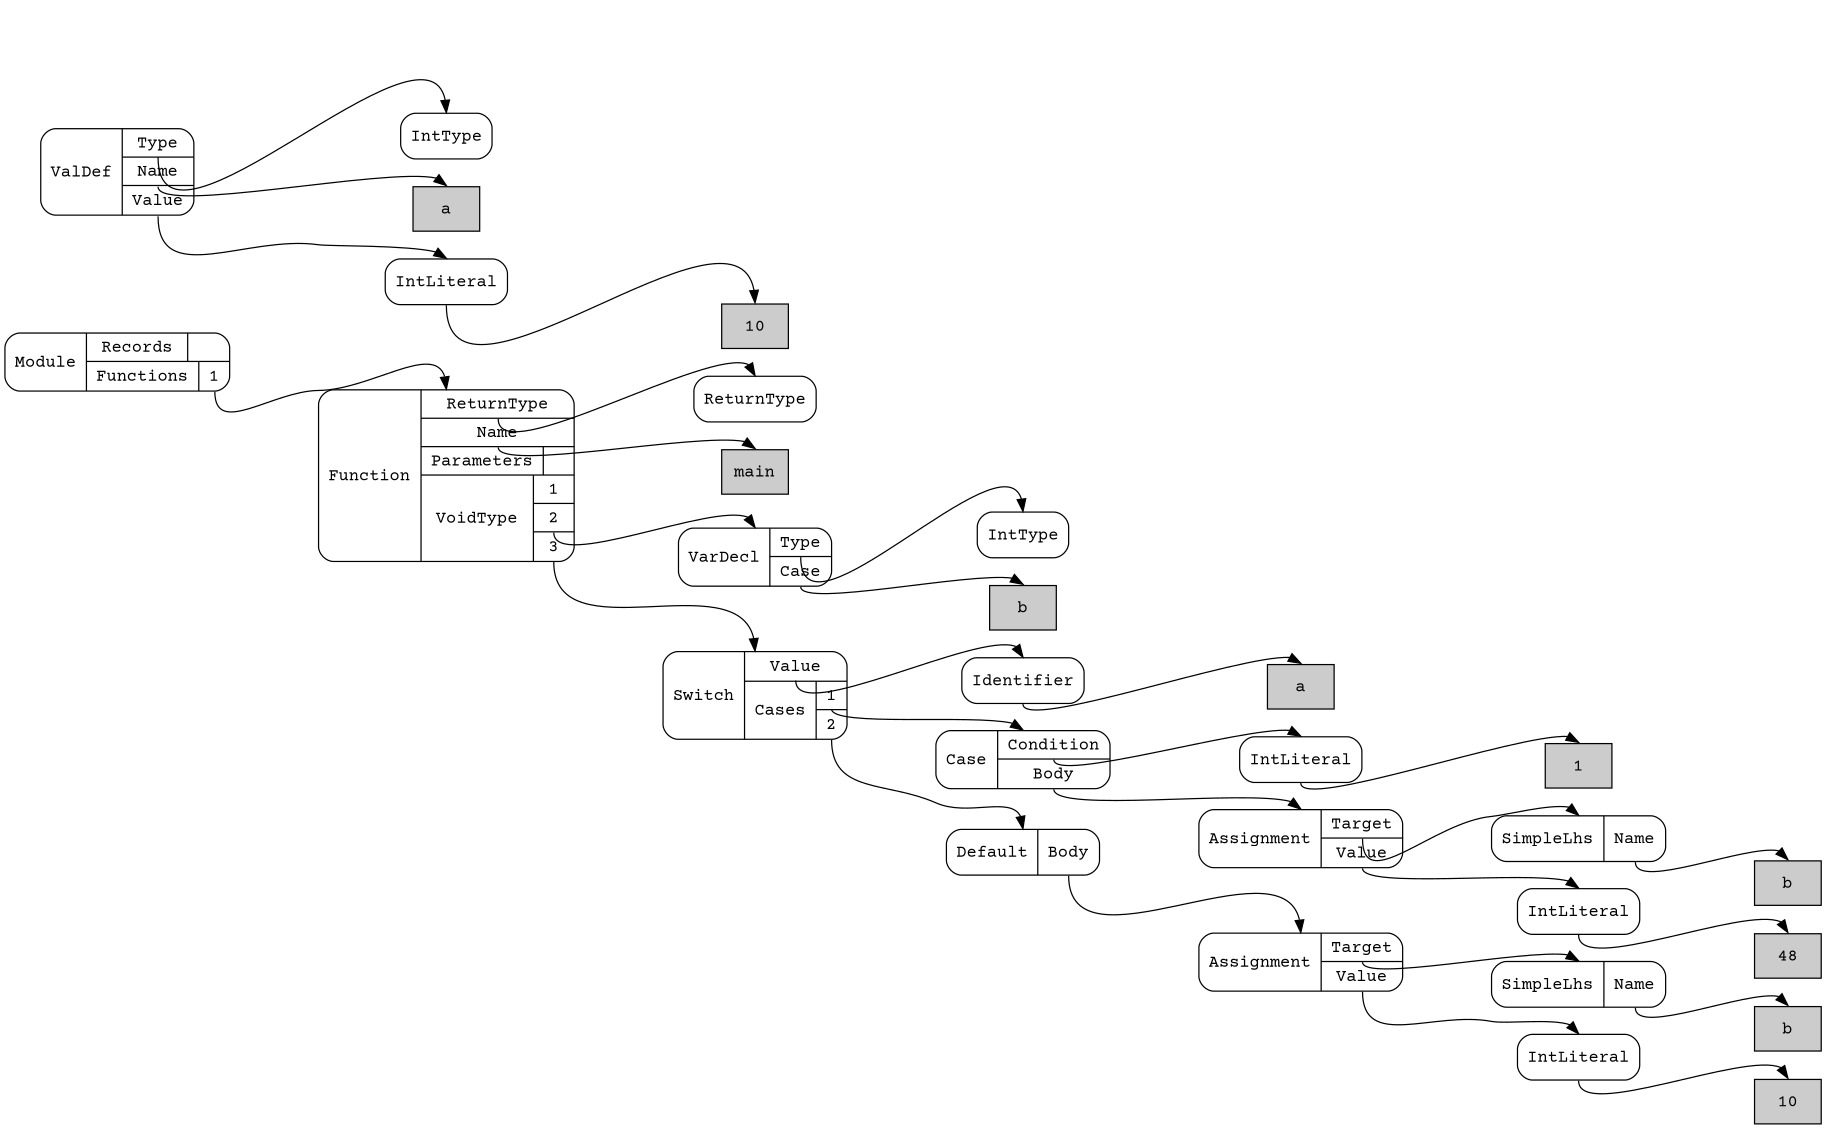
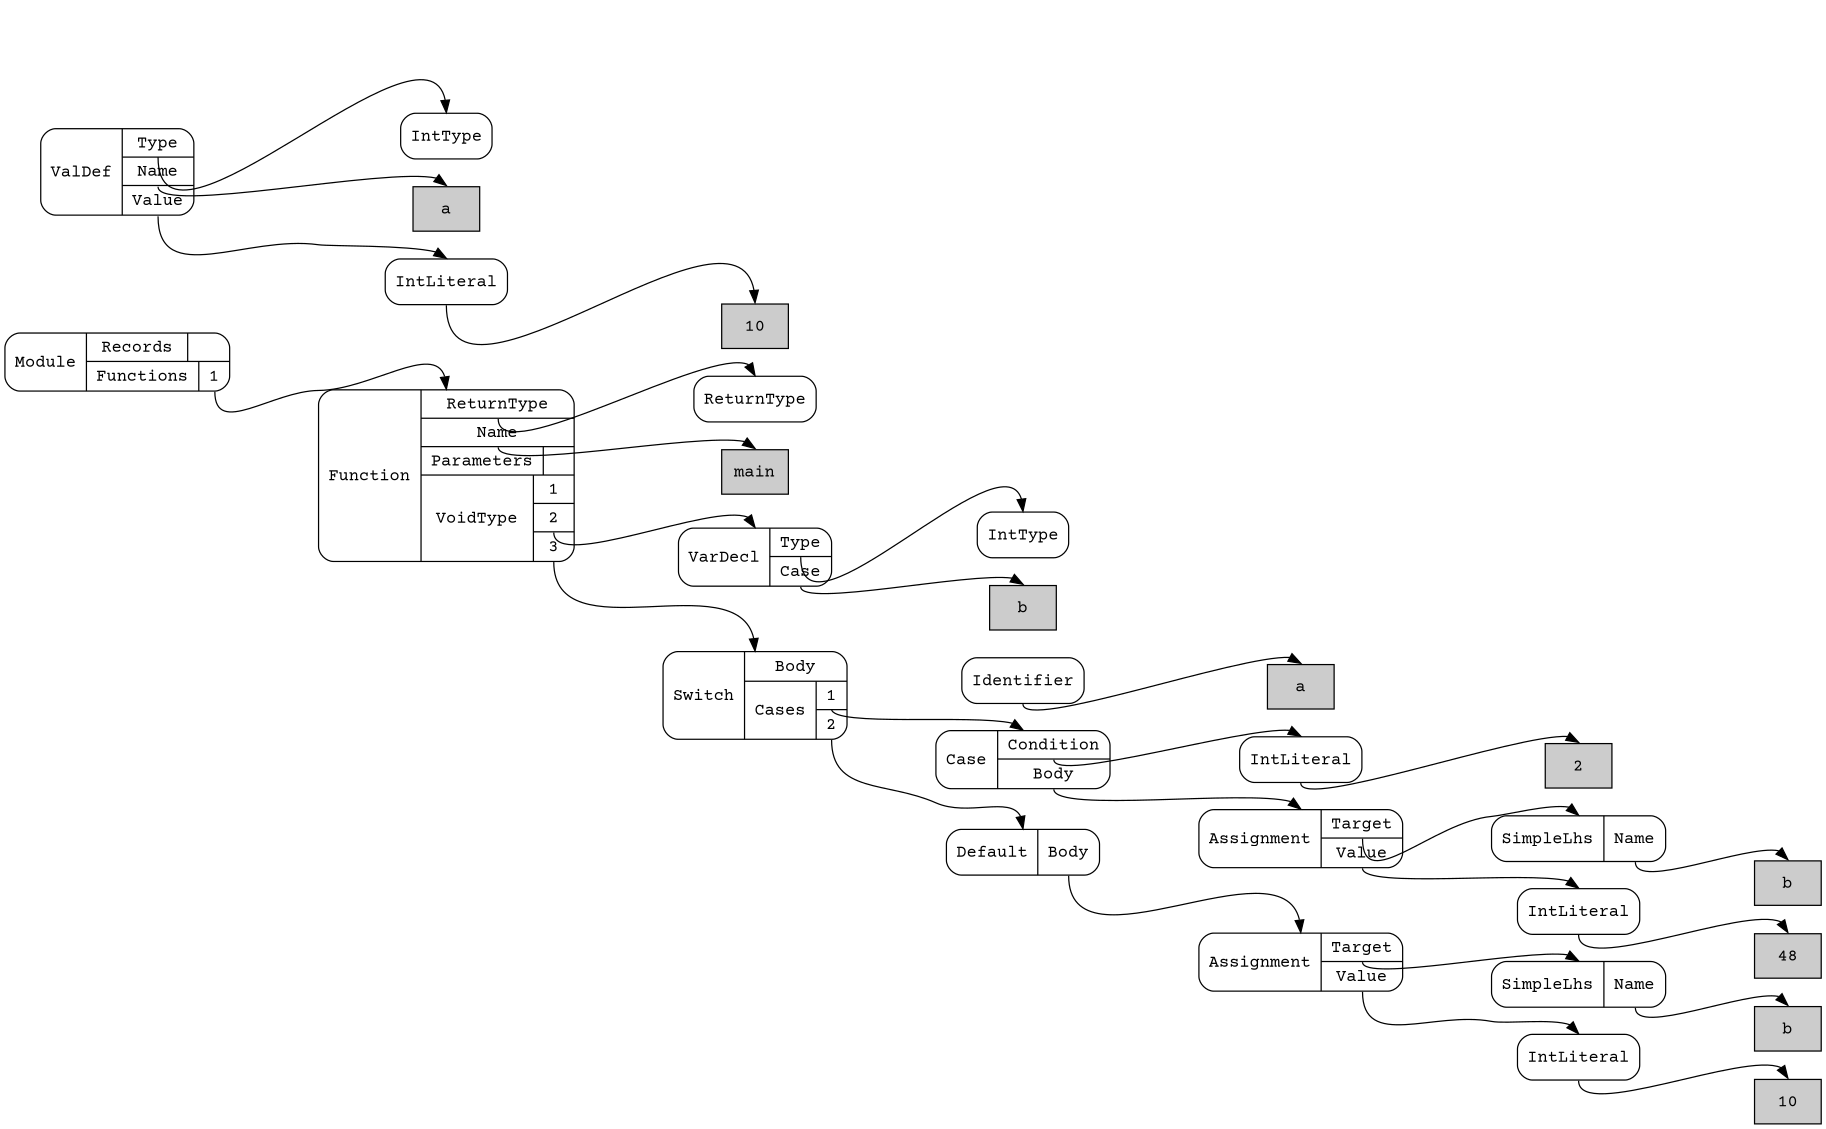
  digraph {
    fontname="Courier Prime"
    nodesep=0.3
    ordering=out
    rankdir=LR
    ranksep=1
    node [fillcolor=white fontname="Courier Prime" shape=Mrecord style=filled]
    edge [fontname="Courier Prime" headport=n tailport="p0:s"]
    n1 [label=ReturnType]
    n2 [fillcolor="#cccccc" label=main shape=box]
    n3 [label=IntType]
    n4 [fillcolor="#cccccc" label=a shape=box]
    n5 [fillcolor="#cccccc" label=10 shape=box]
    n6 [label=IntLiteral]
    n7 [label="{ValDef|{<p0>Type|<p1>Name|<p2>Value}}"]
    n8 [label=IntType]
    n9 [fillcolor="#cccccc" label=b shape=box]
    n10 [label="{VarDecl|{<p0>Type|<p1>Case}}"]
    n11 [fillcolor="#cccccc" label=a shape=box]
    n12 [label=Identifier]
-   n13 [fillcolor="#cccccc" label=1 shape=box]
+   n13 [fillcolor="#cccccc" label=2 shape=box]
    n14 [label=IntLiteral]
    n15 [fillcolor="#cccccc" label=b shape=box]
    n16 [label="{SimpleLhs|{<p0>Name}}"]
    n17 [fillcolor="#cccccc" label=48 shape=box]
    n18 [label=IntLiteral]
    n19 [label="{Assignment|{<p0>Target|<p1>Value}}"]
    n20 [label="{Case|{<p0>Condition|<p1>Body}}"]
    n21 [fillcolor="#cccccc" label=b shape=box]
    n22 [label="{SimpleLhs|{<p0>Name}}"]
    n23 [fillcolor="#cccccc" label=10 shape=box]
    n24 [label=IntLiteral]
    n25 [label="{Assignment|{<p0>Target|<p1>Value}}"]
    n26 [label="{Default|{<p0>Body}}"]
-   n27 [label="{Switch|{<p0>Value|{Cases|{<p1_0>1|<p1_1>2}}}}"]
+   n27 [label="{Switch|{<p0>Body|{Cases|{<p1_0>1|<p1_1>2}}}}"]
    n28 [label="{Function|{<p0>ReturnType|<p1>Name|{Parameters|{}}|{VoidType|{<p3_0>1|<p3_1>2|<p3_2>3}}}}"]
    n29 [label="{Module|{{Records|{}}|{Functions|{<p1_0>1}}}}"]
    n6 -> n5 [tailport=s]
    n7 -> n3
    n7 -> n4 [tailport="p1:s"]
    n7 -> n6 [tailport="p2:s"]
    n10 -> n8
    n10 -> n9 [tailport="p1:s"]
    n12 -> n11 [tailport=s]
    n14 -> n13 [tailport=s]
    n16 -> n15
    n18 -> n17 [tailport=s]
    n19 -> n16
    n19 -> n18 [tailport="p1:s"]
    n20 -> n14
    n20 -> n19 [tailport="p1:s"]
    n22 -> n21
    n24 -> n23 [tailport=s]
    n25 -> n22
    n25 -> n24 [tailport="p1:s"]
    n26 -> n25
-   n27 -> n12
    n27 -> n20 [tailport="p1_0:s"]
    n27 -> n26 [tailport="p1_1:s"]
    n28 -> n1
    n28 -> n2 [tailport="p1:s"]
    n28 -> n10 [tailport="p3_1:s"]
    n28 -> n27 [tailport="p3_2:s"]
    n29 -> n28 [tailport="p1_0:s"]
  }
